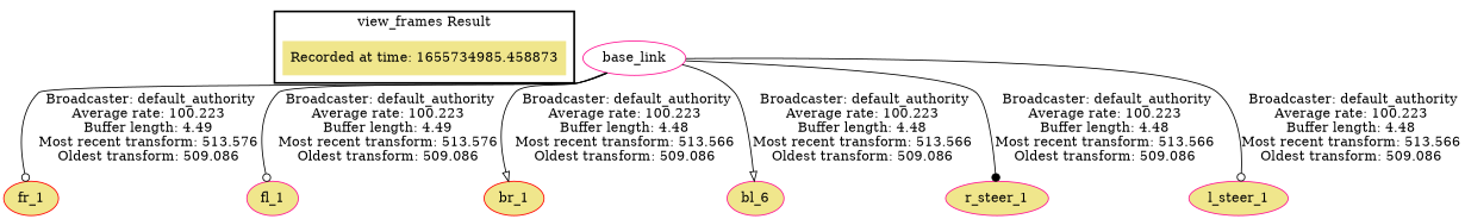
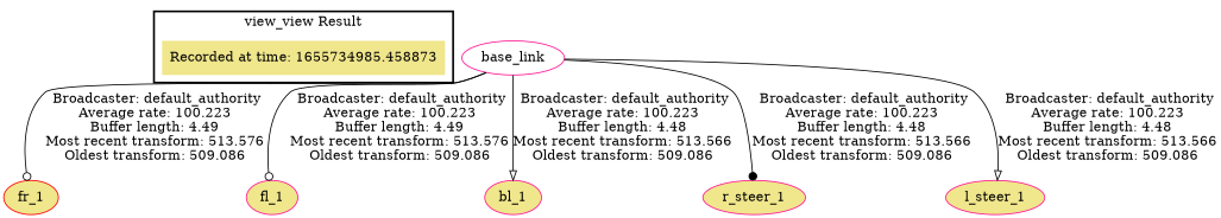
  digraph {
    node [color=deeppink fillcolor=khaki style=filled]
    edge [arrowhead=odot]
    "Recorded at time: 1655734985.458873" [color=red shape=plaintext]
    base_link [fillcolor=white]
    fr_1 [color=red]
    fl_1
-   br_1 [color=red]
-   bl_1 [label=bl_6]
+   bl_1
    r_steer_1
    l_steer_1
    subgraph cluster_1 {
      color=black
-     label="view_frames Result"
+     label="view_view Result"
      style=bold
      "Recorded at time: 1655734985.458873"
    }
    base_link -> fr_1 [label=" Broadcaster: default_authority\nAverage rate: 100.223\nBuffer length: 4.49\nMost recent transform: 513.576\nOldest transform: 509.086\n"]
    base_link -> fl_1 [label=" Broadcaster: default_authority\nAverage rate: 100.223\nBuffer length: 4.49\nMost recent transform: 513.576\nOldest transform: 509.086\n"]
-   base_link -> br_1 [arrowhead=onormal label=" Broadcaster: default_authority\nAverage rate: 100.223\nBuffer length: 4.48\nMost recent transform: 513.566\nOldest transform: 509.086\n"]
    base_link -> bl_1 [arrowhead=onormal label=" Broadcaster: default_authority\nAverage rate: 100.223\nBuffer length: 4.48\nMost recent transform: 513.566\nOldest transform: 509.086\n"]
    base_link -> r_steer_1 [arrowhead=dot label=" Broadcaster: default_authority\nAverage rate: 100.223\nBuffer length: 4.48\nMost recent transform: 513.566\nOldest transform: 509.086\n"]
-   base_link -> l_steer_1 [label=" Broadcaster: default_authority\nAverage rate: 100.223\nBuffer length: 4.48\nMost recent transform: 513.566\nOldest transform: 509.086\n"]
+   base_link -> l_steer_1 [arrowhead=onormal label=" Broadcaster: default_authority\nAverage rate: 100.223\nBuffer length: 4.48\nMost recent transform: 513.566\nOldest transform: 509.086\n"]
  }
